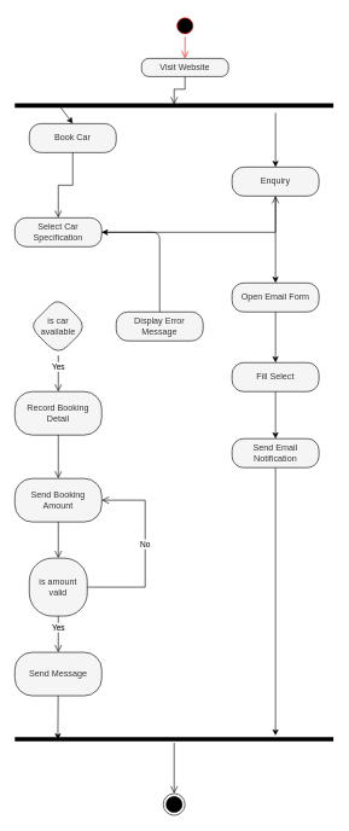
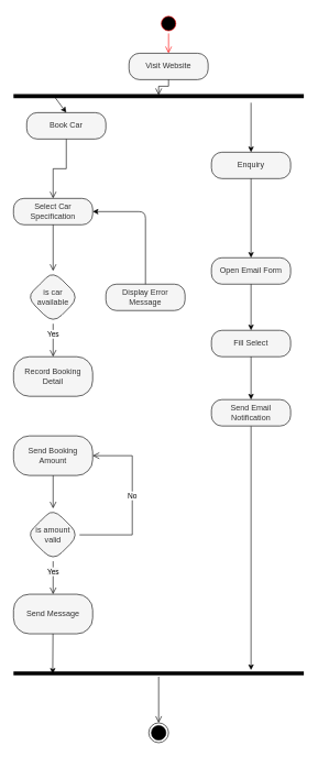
  <mxCell id="0" />
  <mxCell id="1" parent="0" />
  <mxCell id="2" value="" style="group" vertex="1" connectable="0" parent="1"><mxGeometry x="20" y="20" width="440" height="1105" as="geometry" /></mxCell>
  <mxCell id="3" value="" style="ellipse;html=1;shape=startState;fillColor=#000000;strokeColor=#FF0000;" parent="2" vertex="1"><mxGeometry x="220" width="30" height="30" as="geometry" /></mxCell>
  <mxCell id="4" value="" style="edgeStyle=orthogonalEdgeStyle;html=1;verticalAlign=bottom;endArrow=open;endSize=8;strokeColor=#FF0000;rounded=0;entryX=0.5;entryY=0;entryDx=0;entryDy=0;" parent="2" source="3" edge="1" target="5"><mxGeometry relative="1" as="geometry"><mxPoint x="235" y="70" as="targetPoint" /></mxGeometry></mxCell>
- <mxCell id="5" value="Visit Website" style="rounded=1;whiteSpace=wrap;html=1;arcSize=40;fontColor=#333333;fillColor=#f5f5f5;strokeColor=#000000;" parent="2" vertex="1"><mxGeometry x="175" y="60" width="120" height="25" as="geometry" /></mxCell>
+ <mxCell id="5" value="Visit Website" style="rounded=1;whiteSpace=wrap;html=1;arcSize=40;fontColor=#333333;fillColor=#f5f5f5;strokeColor=#000000;" parent="2" vertex="1"><mxGeometry x="175" y="60" width="120" height="40" as="geometry" /></mxCell>
  <mxCell id="6" value="" style="edgeStyle=orthogonalEdgeStyle;html=1;verticalAlign=bottom;endArrow=open;endSize=8;strokeColor=#000000;rounded=0;entryX=0.5;entryY=0.344;entryDx=0;entryDy=0;entryPerimeter=0;" parent="2" source="5" edge="1" target="8"><mxGeometry relative="1" as="geometry"><mxPoint x="235" y="168" as="targetPoint" /></mxGeometry></mxCell>
  <mxCell id="7" style="edgeStyle=none;html=1;entryX=0.5;entryY=0;entryDx=0;entryDy=0;strokeColor=#000000;" edge="1" parent="2" target="9"><mxGeometry relative="1" as="geometry"><mxPoint x="360" y="135" as="sourcePoint" /></mxGeometry></mxCell>
  <mxCell id="8" value="" style="shape=line;html=1;strokeWidth=6;strokeColor=#000000;" parent="2" vertex="1"><mxGeometry y="120" width="440" height="10" as="geometry" /></mxCell>
  <mxCell id="9" value="Enquiry" style="rounded=1;whiteSpace=wrap;html=1;arcSize=40;fontColor=#333333;fillColor=#f5f5f5;strokeColor=#000000;" parent="2" vertex="1"><mxGeometry x="300" y="210" width="120" height="40" as="geometry" /></mxCell>
  <mxCell id="10" value="Open Email Form" style="rounded=1;whiteSpace=wrap;html=1;arcSize=40;fontColor=#333333;fillColor=#f5f5f5;strokeColor=#000000;" vertex="1" parent="2"><mxGeometry x="300" y="370" width="120" height="40" as="geometry" /></mxCell>
  <mxCell id="11" value="" style="edgeStyle=none;html=1;strokeColor=#000000;" edge="1" parent="2" source="9" target="10"><mxGeometry relative="1" as="geometry" /></mxCell>
  <mxCell id="12" value="Fill Select" style="rounded=1;whiteSpace=wrap;html=1;arcSize=40;fontColor=#333333;fillColor=#f5f5f5;strokeColor=#000000;" vertex="1" parent="2"><mxGeometry x="300" y="480" width="120" height="40" as="geometry" /></mxCell>
  <mxCell id="13" value="" style="edgeStyle=none;html=1;strokeColor=#000000;" edge="1" parent="2" source="10" target="12"><mxGeometry relative="1" as="geometry" /></mxCell>
  <mxCell id="14" style="edgeStyle=none;html=1;strokeColor=#000000;" edge="1" parent="2" source="15"><mxGeometry relative="1" as="geometry"><mxPoint x="360" y="995" as="targetPoint" /></mxGeometry></mxCell>
  <mxCell id="15" value="Send Email Notification" style="rounded=1;whiteSpace=wrap;html=1;arcSize=40;fontColor=#333333;fillColor=#f5f5f5;strokeColor=#000000;" vertex="1" parent="2"><mxGeometry x="300" y="585" width="120" height="40" as="geometry" /></mxCell>
  <mxCell id="16" value="" style="edgeStyle=none;html=1;strokeColor=#000000;" edge="1" parent="2" source="12" target="15"><mxGeometry relative="1" as="geometry" /></mxCell>
  <mxCell id="17" value="" style="shape=line;html=1;strokeWidth=6;strokeColor=#000000;" vertex="1" parent="2"><mxGeometry y="995" width="440" height="10" as="geometry" /></mxCell>
  <mxCell id="18" value="" style="edgeStyle=orthogonalEdgeStyle;html=1;verticalAlign=bottom;endArrow=open;endSize=8;strokeColor=#000000;entryX=0.5;entryY=0;entryDx=0;entryDy=0;" edge="1" source="17" parent="2" target="20"><mxGeometry relative="1" as="geometry"><mxPoint x="205" y="1260" as="targetPoint" /></mxGeometry></mxCell>
  <mxCell id="19" value="" style="edgeStyle=none;html=1;strokeColor=#000000;entryX=0.135;entryY=0.56;entryDx=0;entryDy=0;entryPerimeter=0;" edge="1" parent="2" source="36" target="17"><mxGeometry relative="1" as="geometry" /></mxCell>
  <mxCell id="20" value="" style="ellipse;html=1;shape=endState;fillColor=#000000;strokeColor=#000000;" vertex="1" parent="2"><mxGeometry x="205" y="1075" width="30" height="30" as="geometry" /></mxCell>
  <mxCell id="21" value="Display Error Message" style="whiteSpace=wrap;html=1;fillColor=#f5f5f5;strokeColor=#000000;fontColor=#333333;rounded=1;arcSize=40;" vertex="1" parent="2"><mxGeometry x="140" y="410" width="120" height="40" as="geometry" /></mxCell>
  <mxCell id="22" value="Book Car" style="rounded=1;whiteSpace=wrap;html=1;arcSize=40;fontColor=#333333;fillColor=#f5f5f5;strokeColor=#000000;" parent="2" vertex="1"><mxGeometry x="20" y="150" width="120" height="40" as="geometry" /></mxCell>
  <mxCell id="23" style="edgeStyle=none;html=1;entryX=0.5;entryY=0;entryDx=0;entryDy=0;strokeColor=#000000;exitX=0.138;exitY=0.4;exitDx=0;exitDy=0;exitPerimeter=0;" edge="1" parent="2" source="8" target="22"><mxGeometry relative="1" as="geometry" /></mxCell>
  <mxCell id="24" value="Select Car Specification" style="rounded=1;whiteSpace=wrap;html=1;arcSize=40;fontColor=#333333;fillColor=#f5f5f5;strokeColor=#000000;" vertex="1" parent="2"><mxGeometry y="280" width="120" height="40" as="geometry" /></mxCell>
  <mxCell id="25" style="edgeStyle=none;html=1;entryX=1;entryY=0.5;entryDx=0;entryDy=0;strokeColor=#000000;" edge="1" parent="2" source="21" target="24"><mxGeometry relative="1" as="geometry"><Array as="points"><mxPoint x="200" y="300" /></Array></mxGeometry></mxCell>
  <mxCell id="26" value="" style="edgeStyle=orthogonalEdgeStyle;html=1;verticalAlign=bottom;endArrow=open;endSize=8;strokeColor=#000000;rounded=0;" edge="1" parent="2" source="22" target="24"><mxGeometry relative="1" as="geometry" /></mxCell>
  <mxCell id="27" value="is car available" style="rhombus;whiteSpace=wrap;html=1;fillColor=#f5f5f5;strokeColor=#000000;fontColor=#333333;rounded=1;arcSize=40;" vertex="1" parent="2"><mxGeometry x="20" y="390" width="80" height="80" as="geometry" /></mxCell>
- <mxCell id="28" value="" style="edgeStyle=orthogonalEdgeStyle;html=1;verticalAlign=bottom;endArrow=open;endSize=8;strokeColor=#000000;rounded=0;" edge="1" parent="2" source="24" target="9"><mxGeometry relative="1" as="geometry" /></mxCell>
+ <mxCell id="28" value="" style="edgeStyle=orthogonalEdgeStyle;html=1;verticalAlign=bottom;endArrow=open;endSize=8;strokeColor=#000000;rounded=0;" edge="1" parent="2" source="24" target="27"><mxGeometry relative="1" as="geometry" /></mxCell>
  <mxCell id="29" value="Record Booking Detail" style="whiteSpace=wrap;html=1;fillColor=#f5f5f5;strokeColor=#000000;fontColor=#333333;rounded=1;arcSize=40;" vertex="1" parent="2"><mxGeometry y="520" width="120" height="60" as="geometry" /></mxCell>
  <mxCell id="30" value="&lt;font style=&quot;background-color: rgb(255, 255, 255);&quot; color=&quot;#000000&quot;&gt;Yes&lt;/font&gt;" style="edgeStyle=orthogonalEdgeStyle;html=1;verticalAlign=bottom;endArrow=open;endSize=8;strokeColor=#000000;rounded=0;" edge="1" parent="2" source="27" target="29"><mxGeometry relative="1" as="geometry" /></mxCell>
  <mxCell id="31" value="Send Booking Amount" style="whiteSpace=wrap;html=1;fillColor=#f5f5f5;strokeColor=#000000;fontColor=#333333;rounded=1;arcSize=40;" vertex="1" parent="2"><mxGeometry y="640" width="120" height="60" as="geometry" /></mxCell>
- <mxCell id="32" value="" style="edgeStyle=orthogonalEdgeStyle;html=1;verticalAlign=bottom;endArrow=open;endSize=8;strokeColor=#000000;rounded=0;" edge="1" parent="2" source="29" target="31"><mxGeometry relative="1" as="geometry" /></mxCell>
  <mxCell id="33" value="&lt;font style=&quot;background-color: rgb(255, 255, 255);&quot; color=&quot;#000000&quot;&gt;No&lt;/font&gt;" style="edgeStyle=orthogonalEdgeStyle;html=1;verticalAlign=bottom;endArrow=open;endSize=8;strokeColor=#000000;rounded=0;exitX=1;exitY=0.5;exitDx=0;exitDy=0;" edge="1" parent="2" source="34" target="31"><mxGeometry relative="1" as="geometry"><Array as="points"><mxPoint x="180" y="790" /><mxPoint x="180" y="670" /></Array></mxGeometry></mxCell>
- <mxCell id="34" value="is amount valid" style="whiteSpace=wrap;html=1;fillColor=#f5f5f5;strokeColor=#000000;fontColor=#333333;arcSize=40;rounded=1;" vertex="1" parent="2"><mxGeometry x="20" y="750" width="80" height="80" as="geometry" /></mxCell>
+ <mxCell id="34" value="is amount valid" style="rhombus;whiteSpace=wrap;html=1;fillColor=#f5f5f5;strokeColor=#000000;fontColor=#333333;rounded=1;arcSize=40;" vertex="1" parent="2"><mxGeometry x="20" y="750" width="80" height="80" as="geometry" /></mxCell>
  <mxCell id="35" value="" style="edgeStyle=orthogonalEdgeStyle;html=1;verticalAlign=bottom;endArrow=open;endSize=8;strokeColor=#000000;rounded=0;" edge="1" parent="2" source="31" target="34"><mxGeometry relative="1" as="geometry" /></mxCell>
  <mxCell id="36" value="Send Message" style="whiteSpace=wrap;html=1;fillColor=#f5f5f5;strokeColor=#000000;fontColor=#333333;rounded=1;arcSize=40;" vertex="1" parent="2"><mxGeometry y="880" width="120" height="60" as="geometry" /></mxCell>
  <mxCell id="37" value="&lt;font style=&quot;background-color: rgb(247, 247, 247);&quot; color=&quot;#000000&quot;&gt;Yes&lt;/font&gt;" style="edgeStyle=orthogonalEdgeStyle;html=1;verticalAlign=bottom;endArrow=open;endSize=8;strokeColor=#000000;rounded=0;" edge="1" parent="2" source="34" target="36"><mxGeometry relative="1" as="geometry" /></mxCell>
